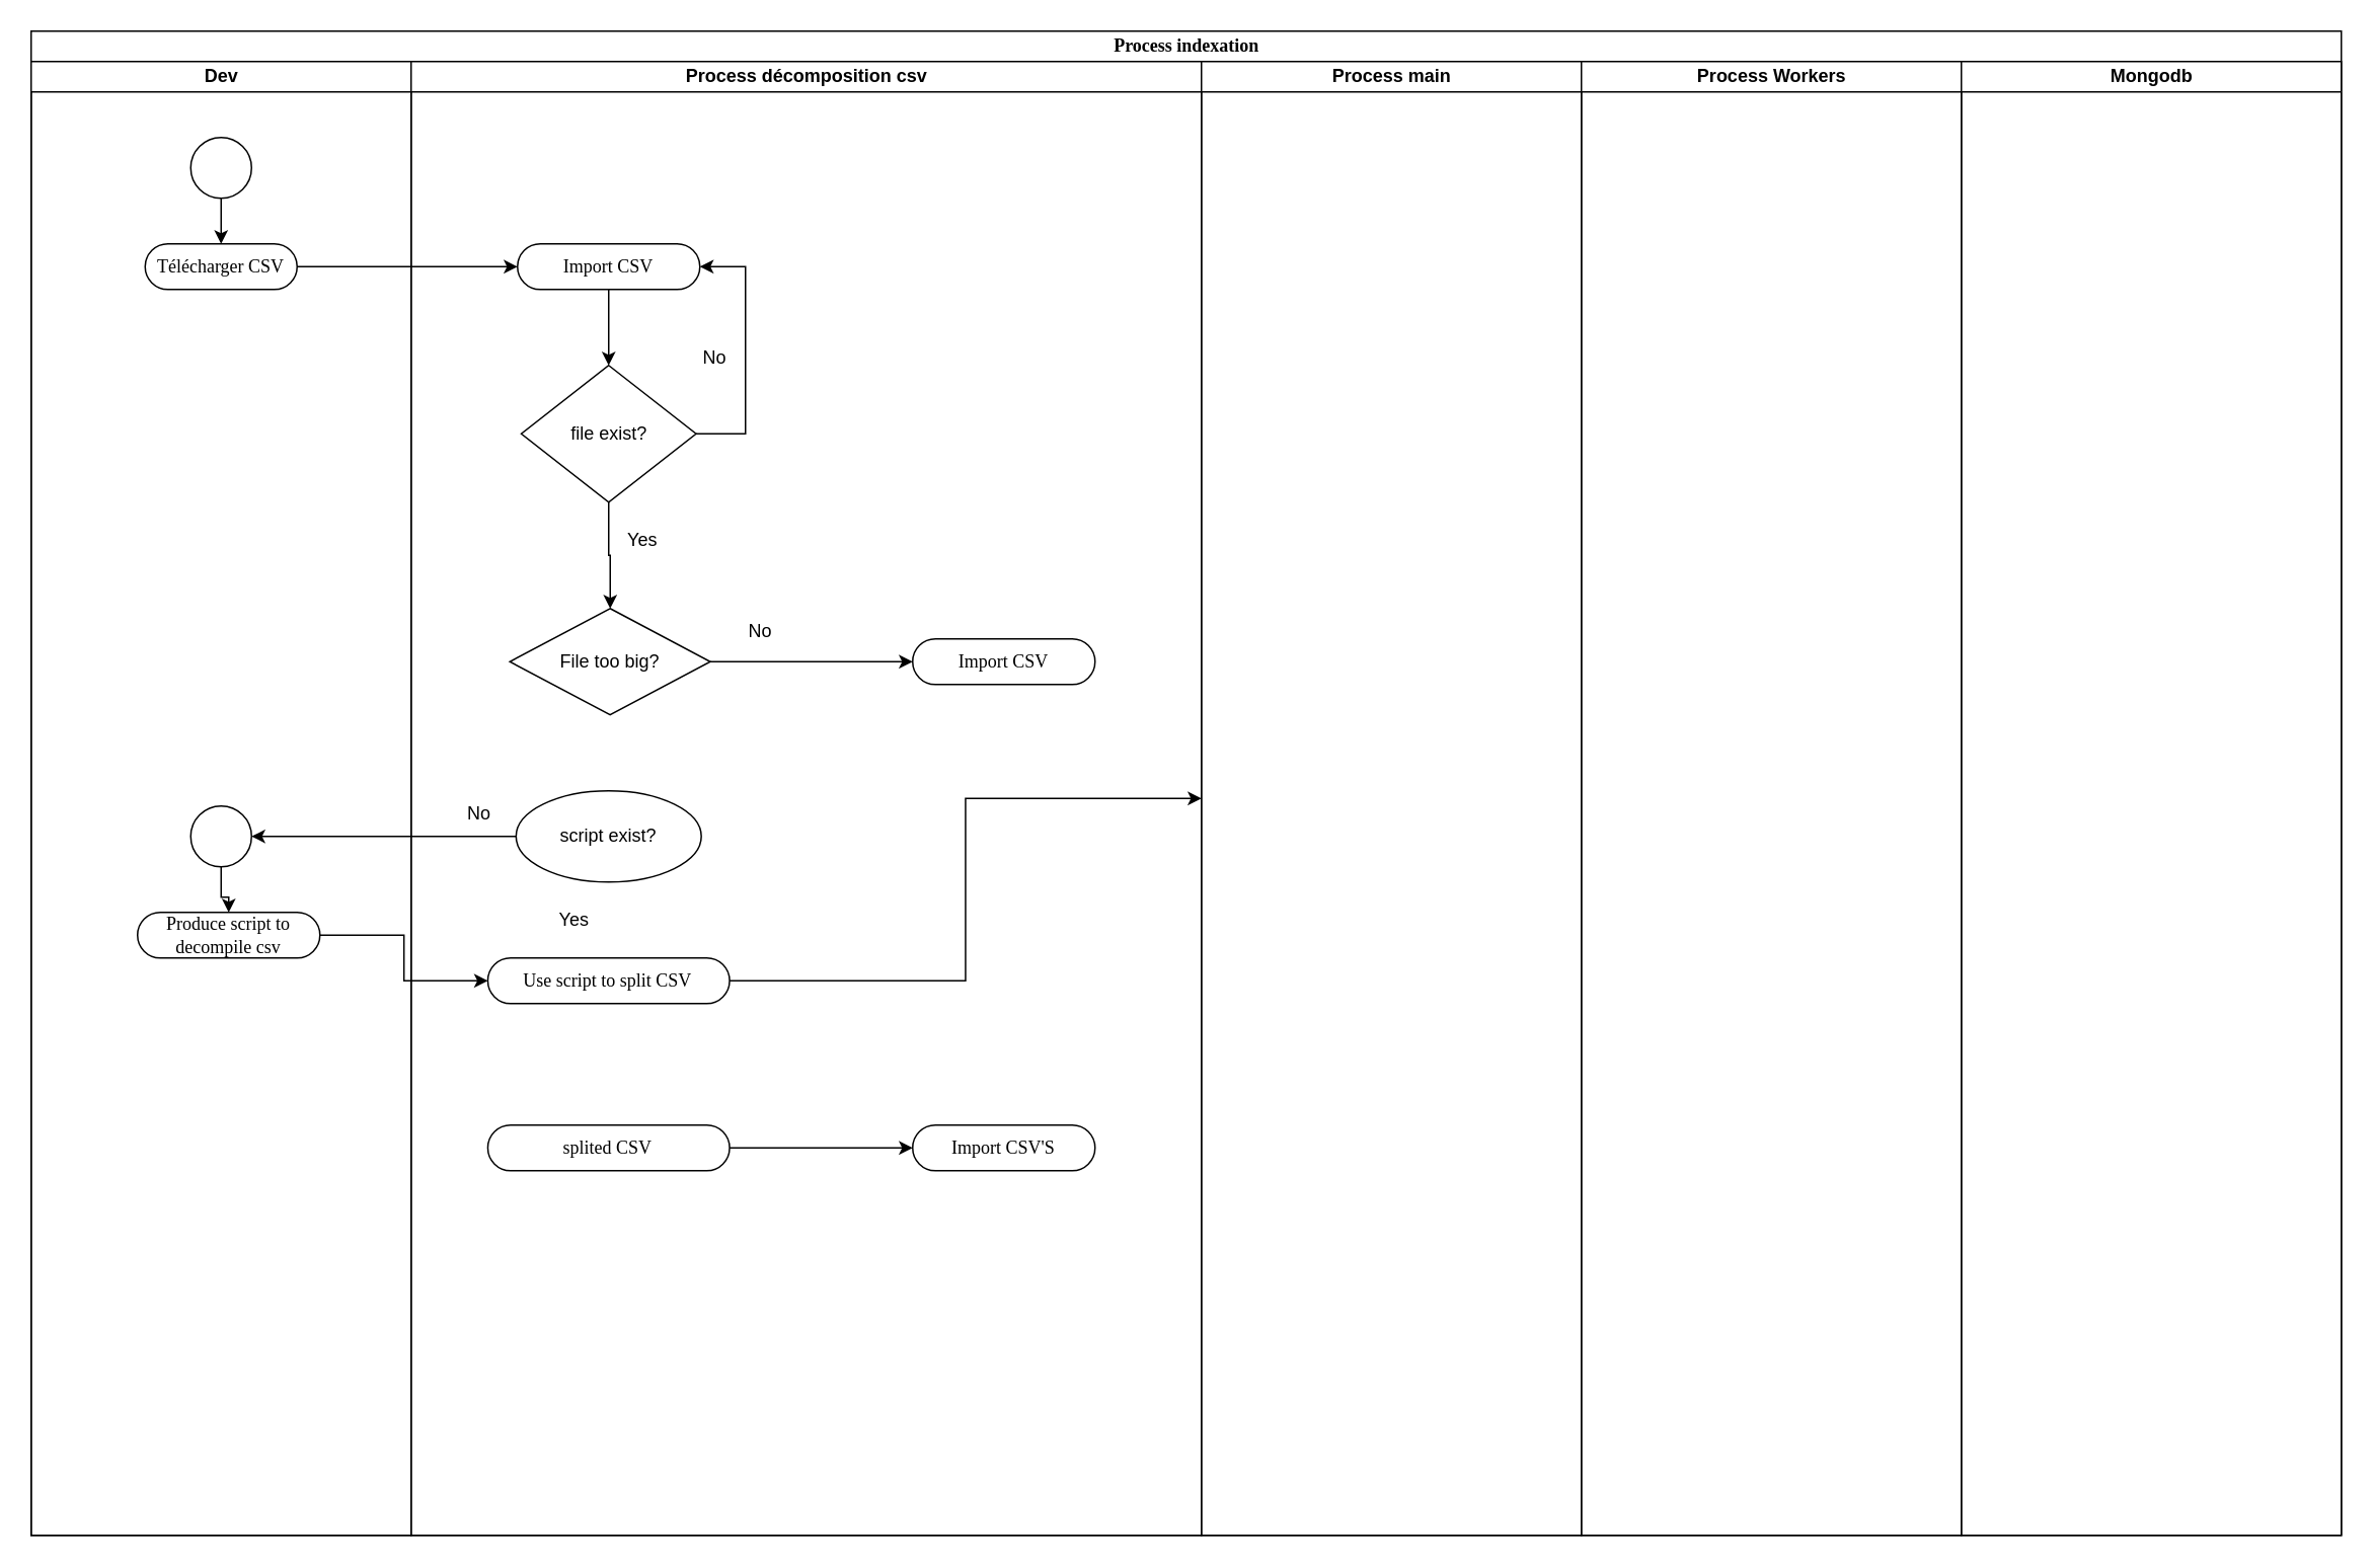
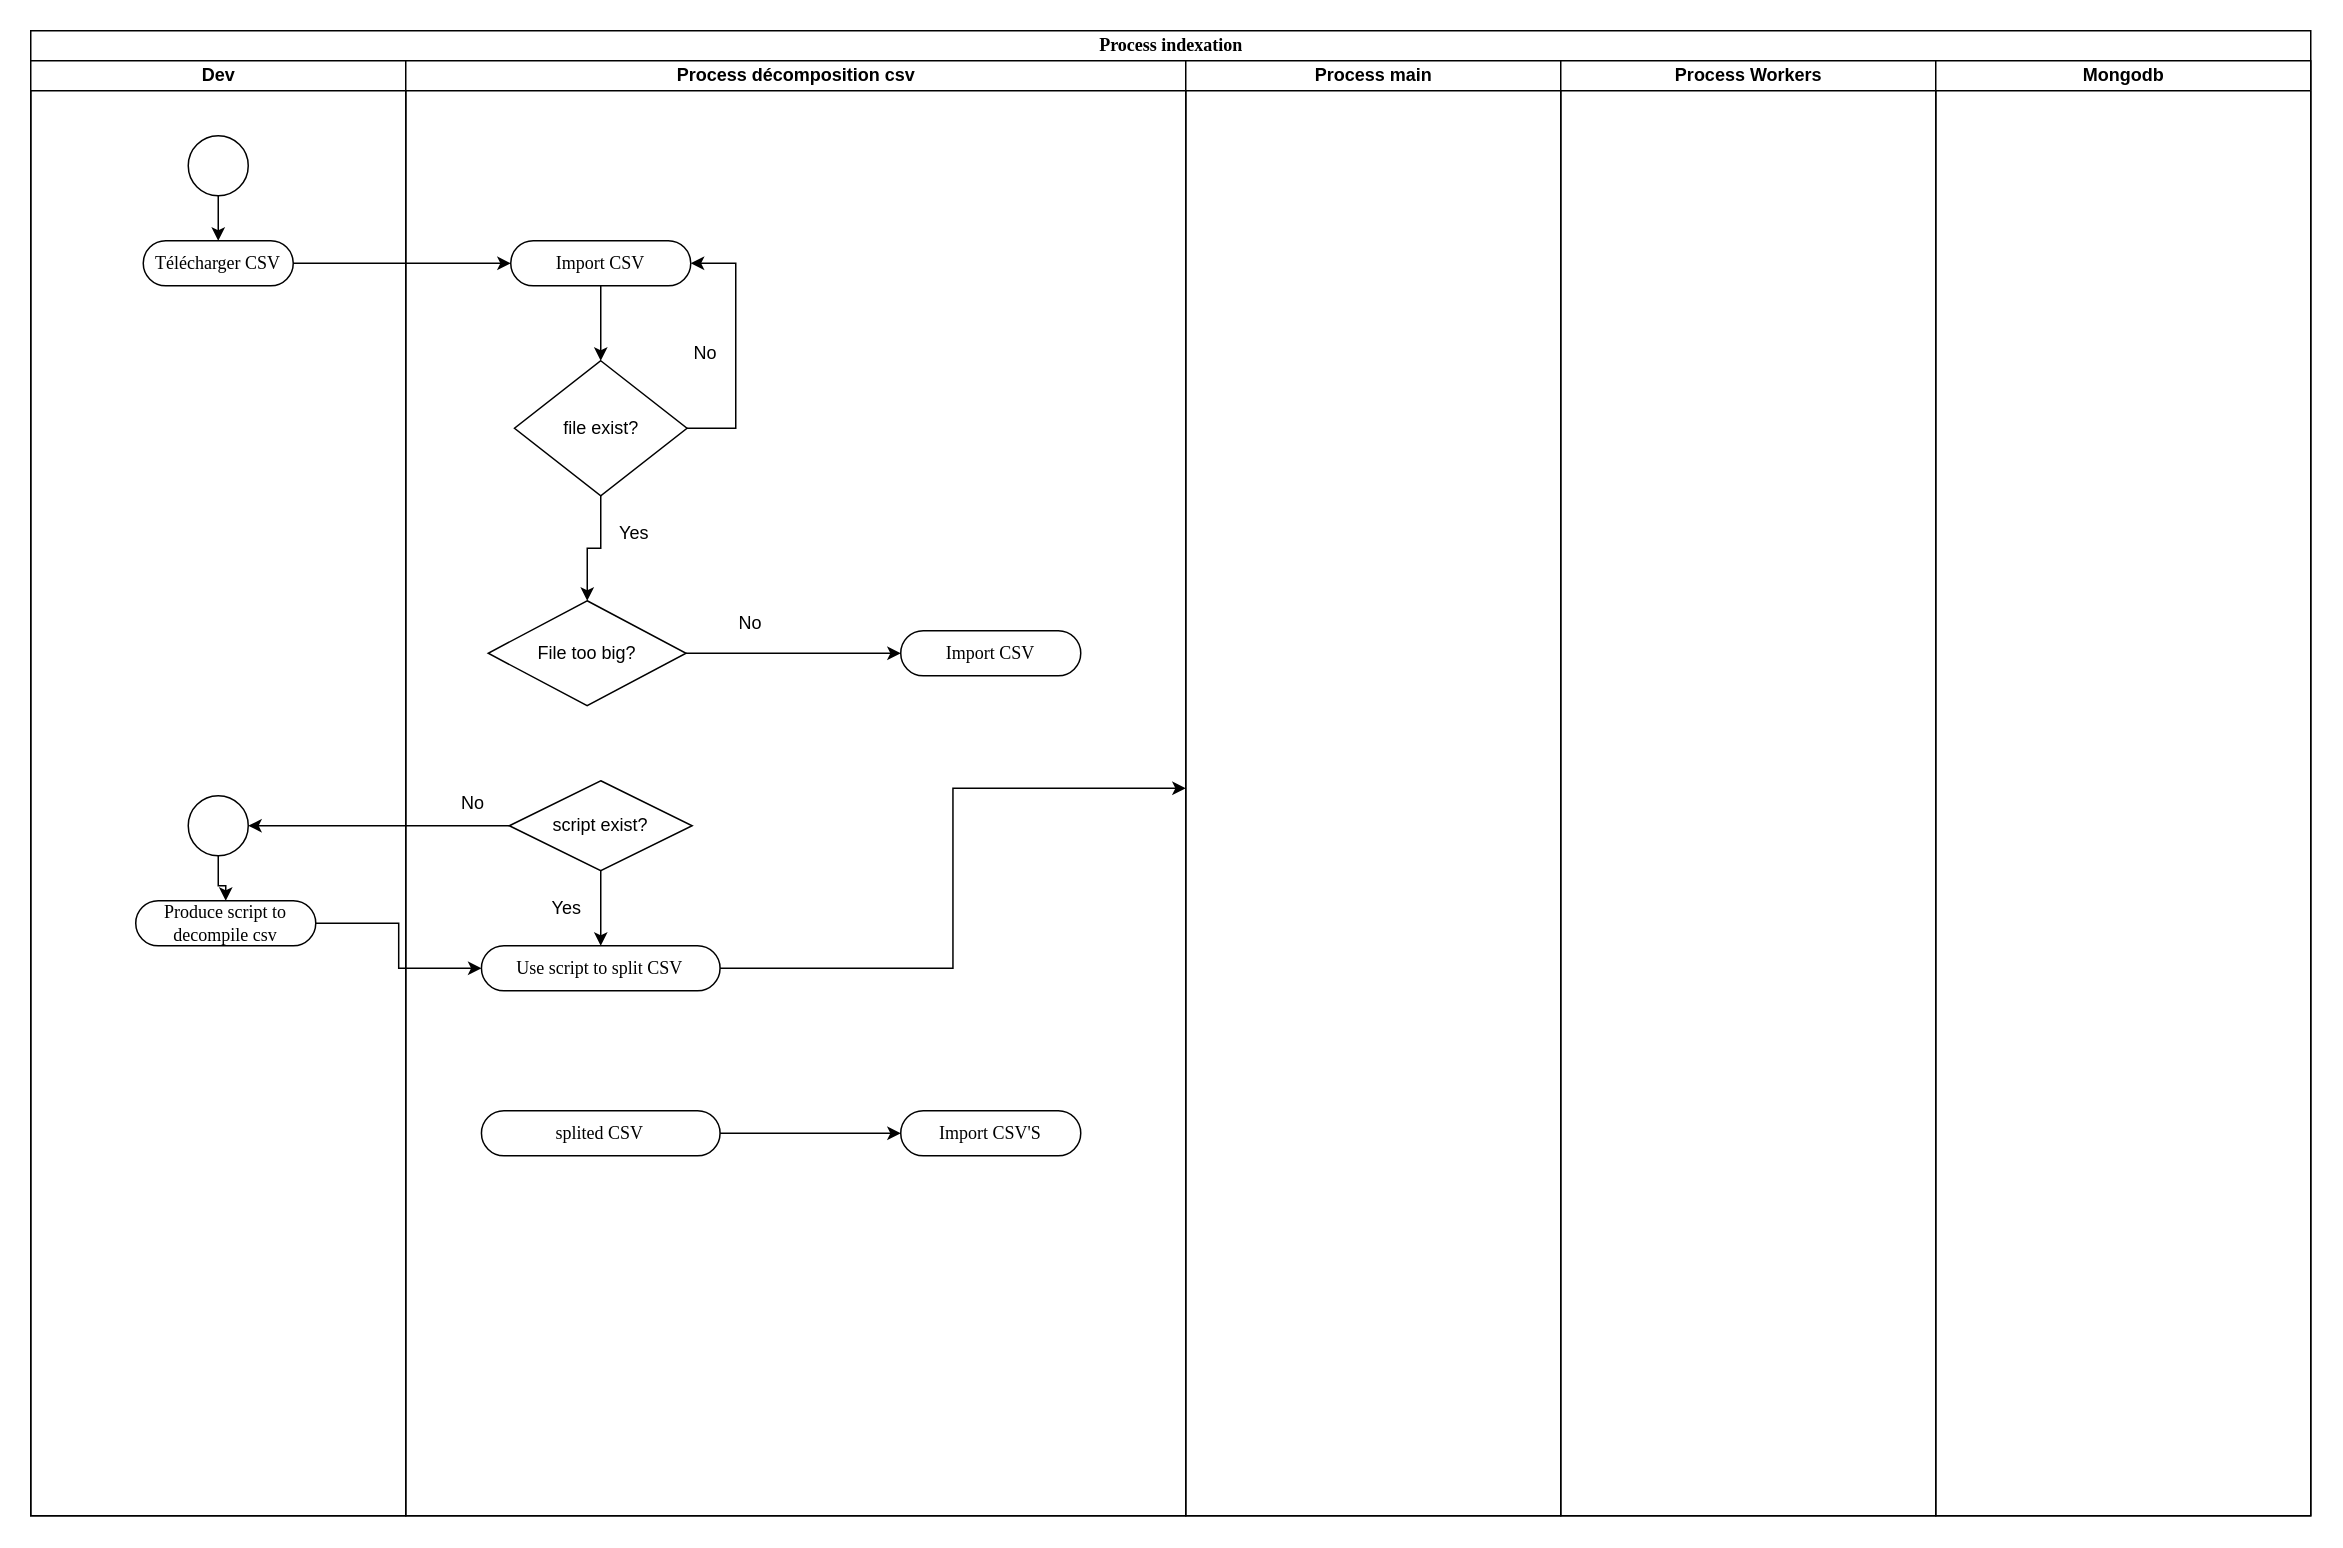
  <mxCell id="0" />
  <mxCell id="1" parent="0" />
  <mxCell id="2" value="Process indexation" style="swimlane;html=1;childLayout=stackLayout;startSize=20;rounded=0;shadow=0;comic=0;labelBackgroundColor=none;strokeWidth=1;fontFamily=Verdana;fontSize=12;align=center;" parent="1" vertex="1"><mxGeometry x="20" y="20" width="1520" height="990" as="geometry" /></mxCell>
  <mxCell id="3" value="Dev" style="swimlane;html=1;startSize=20;" parent="2" vertex="1"><mxGeometry y="20" width="250" height="970" as="geometry" /></mxCell>
  <mxCell id="4" value="Télécharger CSV" style="rounded=1;whiteSpace=wrap;html=1;shadow=0;comic=0;labelBackgroundColor=none;strokeWidth=1;fontFamily=Verdana;fontSize=12;align=center;arcSize=50;" parent="3" vertex="1"><mxGeometry x="75" y="120" width="100" height="30" as="geometry" /></mxCell>
  <mxCell id="5" style="edgeStyle=orthogonalEdgeStyle;rounded=0;orthogonalLoop=1;jettySize=auto;html=1;exitX=0.5;exitY=1;exitDx=0;exitDy=0;entryX=0.5;entryY=0;entryDx=0;entryDy=0;" parent="3" source="6" target="4" edge="1"><mxGeometry relative="1" as="geometry" /></mxCell>
  <mxCell id="6" value="" style="ellipse;whiteSpace=wrap;html=1;rounded=0;shadow=0;comic=0;labelBackgroundColor=none;strokeWidth=1;fontFamily=Verdana;fontSize=12;align=center;" parent="3" vertex="1"><mxGeometry x="105" y="50" width="40" height="40" as="geometry" /></mxCell>
  <mxCell id="7" style="edgeStyle=orthogonalEdgeStyle;rounded=0;orthogonalLoop=1;jettySize=auto;html=1;" parent="3" source="8" target="9" edge="1"><mxGeometry relative="1" as="geometry" /></mxCell>
  <mxCell id="8" value="" style="ellipse;whiteSpace=wrap;html=1;rounded=0;shadow=0;comic=0;labelBackgroundColor=none;strokeWidth=1;fontFamily=Verdana;fontSize=12;align=center;" parent="3" vertex="1"><mxGeometry x="105" y="490" width="40" height="40" as="geometry" /></mxCell>
  <mxCell id="9" value="Produce script to decompile csv" style="rounded=1;whiteSpace=wrap;html=1;shadow=0;comic=0;labelBackgroundColor=none;strokeWidth=1;fontFamily=Verdana;fontSize=12;align=center;arcSize=50;" parent="3" vertex="1"><mxGeometry x="70" y="560" width="120" height="30" as="geometry" /></mxCell>
  <mxCell id="10" value="Process décomposition csv" style="swimlane;html=1;startSize=20;" parent="2" vertex="1"><mxGeometry x="250" y="20" width="520" height="970" as="geometry" /></mxCell>
  <mxCell id="11" style="edgeStyle=orthogonalEdgeStyle;rounded=0;orthogonalLoop=1;jettySize=auto;html=1;exitX=0.5;exitY=1;exitDx=0;exitDy=0;entryX=0.5;entryY=0;entryDx=0;entryDy=0;" parent="10" source="12" target="15" edge="1"><mxGeometry relative="1" as="geometry" /></mxCell>
  <mxCell id="12" value="Import CSV" style="rounded=1;whiteSpace=wrap;html=1;shadow=0;comic=0;labelBackgroundColor=none;strokeWidth=1;fontFamily=Verdana;fontSize=12;align=center;arcSize=50;" parent="10" vertex="1"><mxGeometry x="70" y="120" width="120" height="30" as="geometry" /></mxCell>
  <mxCell id="13" style="edgeStyle=orthogonalEdgeStyle;rounded=0;orthogonalLoop=1;jettySize=auto;html=1;exitX=1;exitY=0.5;exitDx=0;exitDy=0;entryX=1;entryY=0.5;entryDx=0;entryDy=0;" parent="10" source="15" target="12" edge="1"><mxGeometry relative="1" as="geometry"><mxPoint x="210" y="140" as="targetPoint" /><Array as="points"><mxPoint x="220" y="245" /><mxPoint x="220" y="135" /></Array></mxGeometry></mxCell>
  <mxCell id="14" style="edgeStyle=orthogonalEdgeStyle;rounded=0;orthogonalLoop=1;jettySize=auto;html=1;exitX=0.5;exitY=1;exitDx=0;exitDy=0;" parent="10" source="15" target="19" edge="1"><mxGeometry relative="1" as="geometry"><mxPoint x="130" y="360" as="targetPoint" /></mxGeometry></mxCell>
  <mxCell id="15" value="file exist?" style="rhombus;whiteSpace=wrap;html=1;align=center;" parent="10" vertex="1"><mxGeometry x="72.5" y="200" width="115" height="90" as="geometry" /></mxCell>
  <mxCell id="16" value="No" style="text;html=1;align=center;verticalAlign=middle;whiteSpace=wrap;rounded=0;" parent="10" vertex="1"><mxGeometry x="180" y="180" width="40" height="30" as="geometry" /></mxCell>
  <mxCell id="17" value="Yes" style="text;html=1;align=center;verticalAlign=middle;whiteSpace=wrap;rounded=0;" parent="10" vertex="1"><mxGeometry x="135" y="300" width="35" height="30" as="geometry" /></mxCell>
  <mxCell id="18" style="edgeStyle=orthogonalEdgeStyle;rounded=0;orthogonalLoop=1;jettySize=auto;html=1;" parent="10" source="19" target="20" edge="1"><mxGeometry relative="1" as="geometry"><mxPoint x="280" y="395" as="targetPoint" /></mxGeometry></mxCell>
- <mxCell id="19" value="File too big?" style="rhombus;whiteSpace=wrap;html=1;align=center;" parent="10" vertex="1"><mxGeometry x="64.99" y="360" width="131.88" height="70" as="geometry" /></mxCell>
+ <mxCell id="19" value="File too big?" style="rhombus;whiteSpace=wrap;html=1;align=center;" parent="10" vertex="1"><mxGeometry x="54.99" y="360" width="131.88" height="70" as="geometry" /></mxCell>
  <mxCell id="20" value="Import CSV" style="rounded=1;whiteSpace=wrap;html=1;shadow=0;comic=0;labelBackgroundColor=none;strokeWidth=1;fontFamily=Verdana;fontSize=12;align=center;arcSize=50;" parent="10" vertex="1"><mxGeometry x="330" y="380" width="120" height="30" as="geometry" /></mxCell>
  <mxCell id="21" value="No" style="text;html=1;align=center;verticalAlign=middle;whiteSpace=wrap;rounded=0;" parent="10" vertex="1"><mxGeometry x="210" y="360" width="40" height="30" as="geometry" /></mxCell>
- <mxCell id="23" value="script exist?" style="ellipse;whiteSpace=wrap;html=1;align=center;" parent="10" vertex="1"><mxGeometry x="69.07" y="480" width="121.87" height="60" as="geometry" /></mxCell>
+ <mxCell id="22" style="edgeStyle=orthogonalEdgeStyle;rounded=0;orthogonalLoop=1;jettySize=auto;html=1;" parent="10" source="23" target="25" edge="1"><mxGeometry relative="1" as="geometry"><mxPoint x="130.005" y="600" as="targetPoint" /></mxGeometry></mxCell>
+ <mxCell id="23" value="script exist?" style="rhombus;whiteSpace=wrap;html=1;align=center;" parent="10" vertex="1"><mxGeometry x="69.07" y="480" width="121.87" height="60" as="geometry" /></mxCell>
  <mxCell id="24" value="" style="edgeStyle=orthogonalEdgeStyle;rounded=0;orthogonalLoop=1;jettySize=auto;html=1;" edge="1" parent="10" source="25" target="31"><mxGeometry relative="1" as="geometry" /></mxCell>
  <mxCell id="25" value="Use script to split CSV" style="rounded=1;whiteSpace=wrap;html=1;shadow=0;comic=0;labelBackgroundColor=none;strokeWidth=1;fontFamily=Verdana;fontSize=12;align=center;arcSize=50;" parent="10" vertex="1"><mxGeometry x="50.47" y="590" width="159.07" height="30" as="geometry" /></mxCell>
  <mxCell id="26" value="Yes" style="text;html=1;align=center;verticalAlign=middle;whiteSpace=wrap;rounded=0;" parent="10" vertex="1"><mxGeometry x="90" y="550" width="35" height="30" as="geometry" /></mxCell>
  <mxCell id="27" value="No" style="text;html=1;align=center;verticalAlign=middle;whiteSpace=wrap;rounded=0;" parent="10" vertex="1"><mxGeometry x="24.99" y="480" width="40" height="30" as="geometry" /></mxCell>
  <mxCell id="28" value="" style="edgeStyle=orthogonalEdgeStyle;rounded=0;orthogonalLoop=1;jettySize=auto;html=1;" edge="1" parent="10" source="29" target="30"><mxGeometry relative="1" as="geometry" /></mxCell>
  <mxCell id="29" value="splited CSV" style="rounded=1;whiteSpace=wrap;html=1;shadow=0;comic=0;labelBackgroundColor=none;strokeWidth=1;fontFamily=Verdana;fontSize=12;align=center;arcSize=50;" vertex="1" parent="10"><mxGeometry x="50.47" y="700" width="159.07" height="30" as="geometry" /></mxCell>
  <mxCell id="30" value="Import CSV'S" style="rounded=1;whiteSpace=wrap;html=1;shadow=0;comic=0;labelBackgroundColor=none;strokeWidth=1;fontFamily=Verdana;fontSize=12;align=center;arcSize=50;" vertex="1" parent="10"><mxGeometry x="330" y="700" width="120" height="30" as="geometry" /></mxCell>
  <mxCell id="31" value="Process main" style="swimlane;html=1;startSize=20;" parent="2" vertex="1"><mxGeometry x="770" y="20" width="250" height="970" as="geometry" /></mxCell>
  <mxCell id="32" value="Process Workers" style="swimlane;html=1;startSize=20;" parent="2" vertex="1"><mxGeometry x="1020" y="20" width="250" height="970" as="geometry" /></mxCell>
  <mxCell id="33" value="Mongodb" style="swimlane;html=1;startSize=20;" parent="2" vertex="1"><mxGeometry x="1270" y="20" width="250" height="970" as="geometry" /></mxCell>
  <mxCell id="34" style="edgeStyle=orthogonalEdgeStyle;rounded=0;orthogonalLoop=1;jettySize=auto;html=1;exitX=1;exitY=0.5;exitDx=0;exitDy=0;entryX=0;entryY=0.5;entryDx=0;entryDy=0;" parent="2" source="4" target="12" edge="1"><mxGeometry relative="1" as="geometry" /></mxCell>
  <mxCell id="35" style="edgeStyle=orthogonalEdgeStyle;rounded=0;orthogonalLoop=1;jettySize=auto;html=1;" parent="2" source="23" target="8" edge="1"><mxGeometry relative="1" as="geometry"><mxPoint x="160" y="530" as="targetPoint" /></mxGeometry></mxCell>
  <mxCell id="36" style="edgeStyle=orthogonalEdgeStyle;rounded=0;orthogonalLoop=1;jettySize=auto;html=1;entryX=0;entryY=0.5;entryDx=0;entryDy=0;" parent="2" source="9" target="25" edge="1"><mxGeometry relative="1" as="geometry" /></mxCell>
